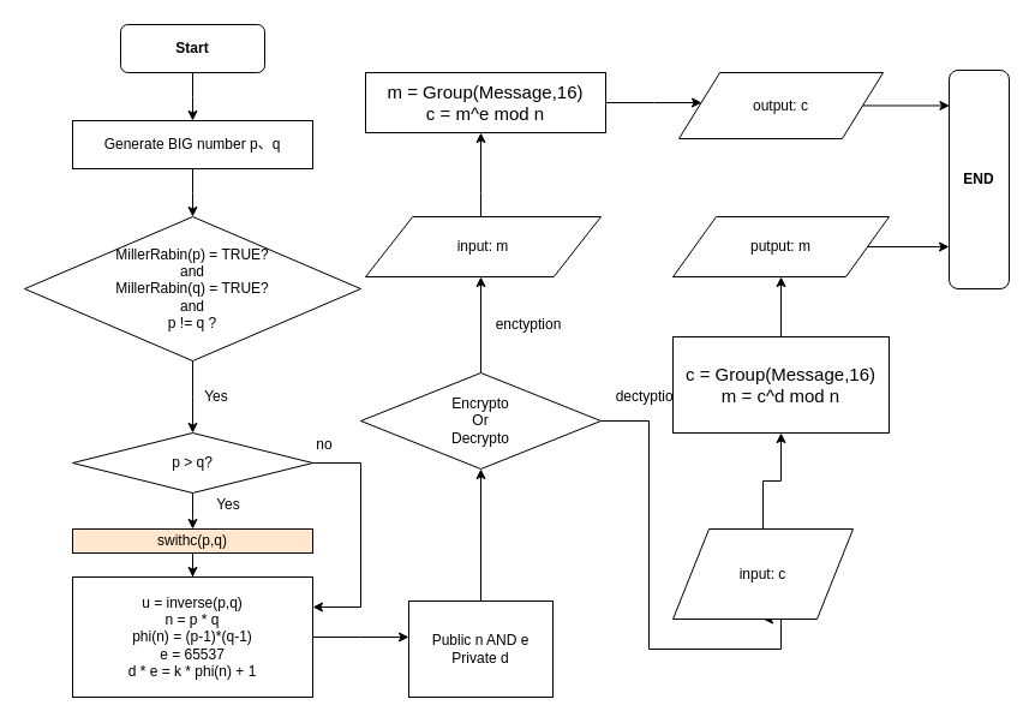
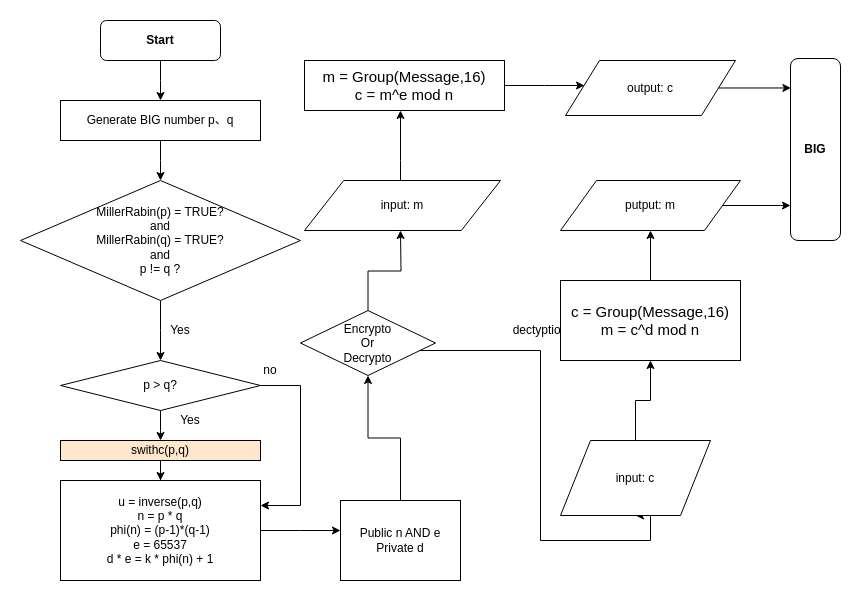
  <mxCell id="0" />
  <mxCell id="1" parent="0" />
  <mxCell id="2" value="" style="edgeStyle=orthogonalEdgeStyle;rounded=0;orthogonalLoop=1;jettySize=auto;html=1;" parent="1" source="3" edge="1"><mxGeometry relative="1" as="geometry"><mxPoint x="160" y="100" as="targetPoint" /></mxGeometry></mxCell>
  <mxCell id="3" value="&lt;b&gt;Start&lt;/b&gt;" style="rounded=1;whiteSpace=wrap;html=1;fontSize=12;glass=0;strokeWidth=1;shadow=0;" parent="1" vertex="1"><mxGeometry x="100" y="20" width="120" height="40" as="geometry" /></mxCell>
  <mxCell id="4" value="" style="edgeStyle=orthogonalEdgeStyle;rounded=0;orthogonalLoop=1;jettySize=auto;html=1;" parent="1" source="5" edge="1"><mxGeometry relative="1" as="geometry"><mxPoint x="160" y="180" as="targetPoint" /></mxGeometry></mxCell>
  <mxCell id="5" value="Generate BIG number p、q" style="rounded=0;whiteSpace=wrap;html=1;" parent="1" vertex="1"><mxGeometry x="60" y="100" width="200" height="40" as="geometry" /></mxCell>
  <mxCell id="6" value="" style="edgeStyle=orthogonalEdgeStyle;rounded=0;orthogonalLoop=1;jettySize=auto;html=1;" parent="1" source="7" edge="1"><mxGeometry relative="1" as="geometry"><mxPoint x="160" y="360" as="targetPoint" /></mxGeometry></mxCell>
  <mxCell id="7" value="MillerRabin(p) = TRUE?&lt;br&gt;and&lt;br&gt;MillerRabin(q) = TRUE?&lt;br&gt;and&lt;br&gt;p != q ?" style="rhombus;whiteSpace=wrap;html=1;" parent="1" vertex="1"><mxGeometry y="180" width="280" height="120" as="geometry" x="20" /></mxCell>
  <mxCell id="8" value="Yes" style="text;html=1;strokeColor=none;fillColor=none;align=center;verticalAlign=middle;whiteSpace=wrap;rounded=0;" parent="1" vertex="1"><mxGeometry x="160" y="320" width="40" height="20" as="geometry" /></mxCell>
  <mxCell id="9" value="" style="edgeStyle=orthogonalEdgeStyle;rounded=0;orthogonalLoop=1;jettySize=auto;html=1;" parent="1" source="11" edge="1"><mxGeometry relative="1" as="geometry"><mxPoint x="160" y="440" as="targetPoint" /></mxGeometry></mxCell>
  <mxCell id="10" value="" style="edgeStyle=orthogonalEdgeStyle;rounded=0;orthogonalLoop=1;jettySize=auto;html=1;entryX=1;entryY=0.25;entryDx=0;entryDy=0;" parent="1" source="11" target="16" edge="1"><mxGeometry relative="1" as="geometry"><mxPoint x="300" y="600" as="targetPoint" /><Array as="points"><mxPoint x="300" y="385" /><mxPoint x="300" y="505" /></Array></mxGeometry></mxCell>
  <mxCell id="11" value="p &amp;gt; q?" style="rhombus;whiteSpace=wrap;html=1;" parent="1" vertex="1"><mxGeometry x="60" y="360" width="200" height="50" as="geometry" /></mxCell>
  <mxCell id="12" value="Yes" style="text;html=1;strokeColor=none;fillColor=none;align=center;verticalAlign=middle;whiteSpace=wrap;rounded=0;" parent="1" vertex="1"><mxGeometry x="170" y="410" width="40" height="20" as="geometry" /></mxCell>
  <mxCell id="13" value="" style="edgeStyle=orthogonalEdgeStyle;rounded=0;orthogonalLoop=1;jettySize=auto;html=1;" parent="1" source="14" target="16" edge="1"><mxGeometry relative="1" as="geometry" /></mxCell>
  <mxCell id="14" value="swithc(p,q)" style="rounded=0;whiteSpace=wrap;html=1;fillColor=#ffe6cc;" parent="1" vertex="1"><mxGeometry x="60" y="440" width="200" height="20" as="geometry" /></mxCell>
  <mxCell id="15" value="" style="edgeStyle=orthogonalEdgeStyle;rounded=0;orthogonalLoop=1;jettySize=auto;html=1;" parent="1" source="16" edge="1"><mxGeometry relative="1" as="geometry"><mxPoint x="340" y="530" as="targetPoint" /></mxGeometry></mxCell>
  <mxCell id="16" value="u = inverse(p,q)&lt;br&gt;n = p * q&lt;br&gt;phi(n) = (p-1)*(q-1)&lt;br&gt;e =&amp;nbsp;&lt;span style=&quot;font-family: , &amp;#34;consolas&amp;#34; , &amp;#34;liberation mono&amp;#34; , &amp;#34;menlo&amp;#34; , monospace&quot;&gt;65537&lt;br&gt;d * e = k * phi(n) + 1&lt;br&gt;&lt;/span&gt;" style="rounded=0;whiteSpace=wrap;html=1;" parent="1" vertex="1"><mxGeometry x="60" y="480" width="200" height="100" as="geometry" /></mxCell>
  <mxCell id="17" value="no" style="text;html=1;strokeColor=none;fillColor=none;align=center;verticalAlign=middle;whiteSpace=wrap;rounded=0;" parent="1" vertex="1"><mxGeometry x="250" y="360" width="40" height="20" as="geometry" /></mxCell>
  <mxCell id="18" value="" style="edgeStyle=orthogonalEdgeStyle;rounded=0;orthogonalLoop=1;jettySize=auto;html=1;entryX=0.5;entryY=1;entryDx=0;entryDy=0;" parent="1" source="19" target="22" edge="1"><mxGeometry relative="1" as="geometry"><mxPoint x="400" y="420" as="targetPoint" /></mxGeometry></mxCell>
  <mxCell id="19" value="Public n AND e&lt;br&gt;Private d" style="rounded=0;whiteSpace=wrap;html=1;" parent="1" vertex="1"><mxGeometry x="340" y="500" width="120" height="80" as="geometry" /></mxCell>
  <mxCell id="20" value="" style="edgeStyle=orthogonalEdgeStyle;rounded=0;orthogonalLoop=1;jettySize=auto;html=1;entryX=0.5;entryY=1;entryDx=0;entryDy=0;" parent="1" source="22" target="32" edge="1"><mxGeometry relative="1" as="geometry"><mxPoint x="670" y="540" as="targetPoint" /><Array as="points"><mxPoint x="540" y="350" /><mxPoint x="540" y="540" /><mxPoint x="650" y="540" /></Array></mxGeometry></mxCell>
  <mxCell id="21" value="" style="edgeStyle=orthogonalEdgeStyle;rounded=0;orthogonalLoop=1;jettySize=auto;html=1;" parent="1" source="22" edge="1"><mxGeometry relative="1" as="geometry"><mxPoint x="400" y="230" as="targetPoint" /></mxGeometry></mxCell>
- <mxCell id="22" value="Encrypto&lt;br&gt;Or&lt;br&gt;Decrypto" style="rhombus;whiteSpace=wrap;html=1;" parent="1" vertex="1"><mxGeometry x="300" y="310" width="200" height="80" as="geometry" /></mxCell>
- <mxCell id="23" value="enctyption" style="text;html=1;strokeColor=none;fillColor=none;align=center;verticalAlign=middle;whiteSpace=wrap;rounded=0;" parent="1" vertex="1"><mxGeometry x="400" y="260" width="80" height="20" as="geometry" /></mxCell>
+ <mxCell id="22" value="Encrypto&lt;br&gt;Or&lt;br&gt;Decrypto" style="rhombus;whiteSpace=wrap;html=1;" parent="1" vertex="1"><mxGeometry x="300" y="310" width="135" height="65" as="geometry" /></mxCell>
  <mxCell id="24" value="dectyption" style="text;html=1;strokeColor=none;fillColor=none;align=center;verticalAlign=middle;whiteSpace=wrap;rounded=0;" parent="1" vertex="1"><mxGeometry x="500" y="320" width="80" height="20" as="geometry" /></mxCell>
  <mxCell id="25" value="" style="edgeStyle=orthogonalEdgeStyle;rounded=0;orthogonalLoop=1;jettySize=auto;html=1;" parent="1" source="26" edge="1"><mxGeometry relative="1" as="geometry"><mxPoint x="584" y="85" as="targetPoint" /></mxGeometry></mxCell>
  <mxCell id="26" value="&lt;font style=&quot;font-size: 15px&quot;&gt;m = Group(Message,16)&lt;br&gt;c = m^e mod n&lt;/font&gt;" style="rounded=0;whiteSpace=wrap;html=1;" parent="1" vertex="1"><mxGeometry x="304" y="60" width="200" height="50" as="geometry" /></mxCell>
  <mxCell id="27" value="" style="edgeStyle=orthogonalEdgeStyle;rounded=0;orthogonalLoop=1;jettySize=auto;html=1;" parent="1" source="28" edge="1"><mxGeometry relative="1" as="geometry"><mxPoint x="650" y="230" as="targetPoint" /></mxGeometry></mxCell>
  <mxCell id="28" value="&lt;font style=&quot;font-size: 15px&quot;&gt;c = Group(Message,16)&lt;br&gt;m = c^d mod n&lt;/font&gt;" style="rounded=0;whiteSpace=wrap;html=1;" parent="1" vertex="1"><mxGeometry x="560" y="280" width="180" height="80" as="geometry" /></mxCell>
  <mxCell id="29" value="" style="edgeStyle=orthogonalEdgeStyle;rounded=0;orthogonalLoop=1;jettySize=auto;html=1;" parent="1" source="30" target="26" edge="1"><mxGeometry relative="1" as="geometry"><Array as="points"><mxPoint x="400" y="160" /><mxPoint x="400" y="160" /></Array></mxGeometry></mxCell>
  <mxCell id="30" value="input: m" style="shape=parallelogram;perimeter=parallelogramPerimeter;whiteSpace=wrap;html=1;" parent="1" vertex="1"><mxGeometry x="304" y="180" width="196" height="50" as="geometry" /></mxCell>
  <mxCell id="31" value="" style="edgeStyle=orthogonalEdgeStyle;rounded=0;orthogonalLoop=1;jettySize=auto;html=1;" parent="1" source="32" target="28" edge="1"><mxGeometry relative="1" as="geometry"><mxPoint x="658" y="250" as="targetPoint" /></mxGeometry></mxCell>
  <mxCell id="32" value="input: c" style="shape=parallelogram;perimeter=parallelogramPerimeter;whiteSpace=wrap;html=1;" parent="1" vertex="1"><mxGeometry x="560" y="440" width="150" height="75" as="geometry" /></mxCell>
  <mxCell id="33" value="" style="edgeStyle=orthogonalEdgeStyle;rounded=0;orthogonalLoop=1;jettySize=auto;html=1;entryX=0.009;entryY=0.162;entryDx=0;entryDy=0;entryPerimeter=0;" parent="1" source="34" target="37" edge="1"><mxGeometry relative="1" as="geometry" /></mxCell>
  <mxCell id="34" value="output: c" style="shape=parallelogram;perimeter=parallelogramPerimeter;whiteSpace=wrap;html=1;" parent="1" vertex="1"><mxGeometry x="565" y="60" width="170" height="55" as="geometry" /></mxCell>
  <mxCell id="35" value="" style="edgeStyle=orthogonalEdgeStyle;rounded=0;orthogonalLoop=1;jettySize=auto;html=1;" edge="1" parent="1" source="36" target="37"><mxGeometry relative="1" as="geometry"><Array as="points"><mxPoint x="780" y="205" /><mxPoint x="780" y="205" /></Array></mxGeometry></mxCell>
  <mxCell id="36" value="putput: m" style="shape=parallelogram;perimeter=parallelogramPerimeter;whiteSpace=wrap;html=1;" parent="1" vertex="1"><mxGeometry x="560" y="180" width="180" height="50" as="geometry" /></mxCell>
- <mxCell id="37" value="&lt;b&gt;END&lt;/b&gt;" style="rounded=1;whiteSpace=wrap;html=1;" parent="1" vertex="1"><mxGeometry x="790" y="58" width="50" height="182" as="geometry" /></mxCell>
+ <mxCell id="37" value="&lt;b&gt;BIG&lt;/b&gt;" style="rounded=1;whiteSpace=wrap;html=1;" parent="1" vertex="1"><mxGeometry x="790" y="58" width="50" height="182" as="geometry" /></mxCell>
